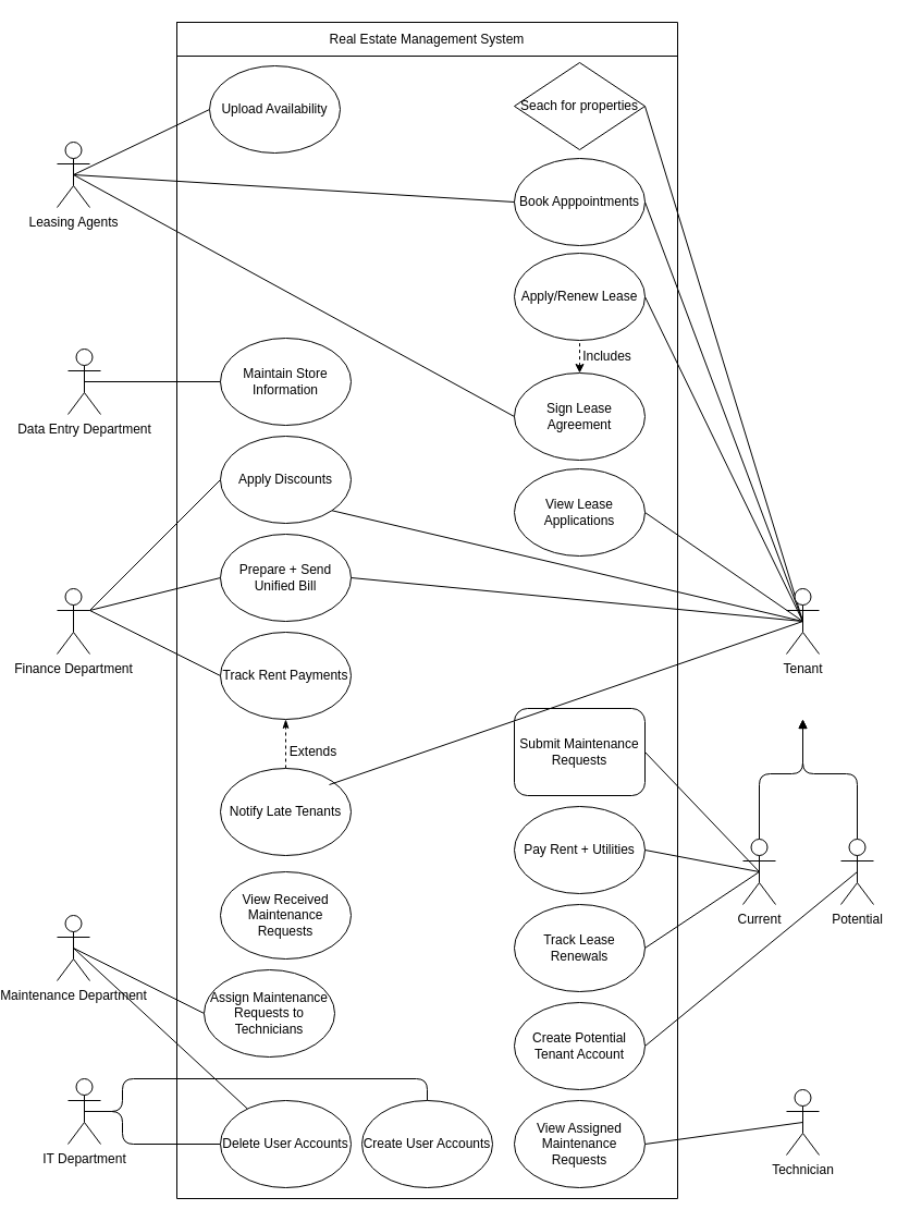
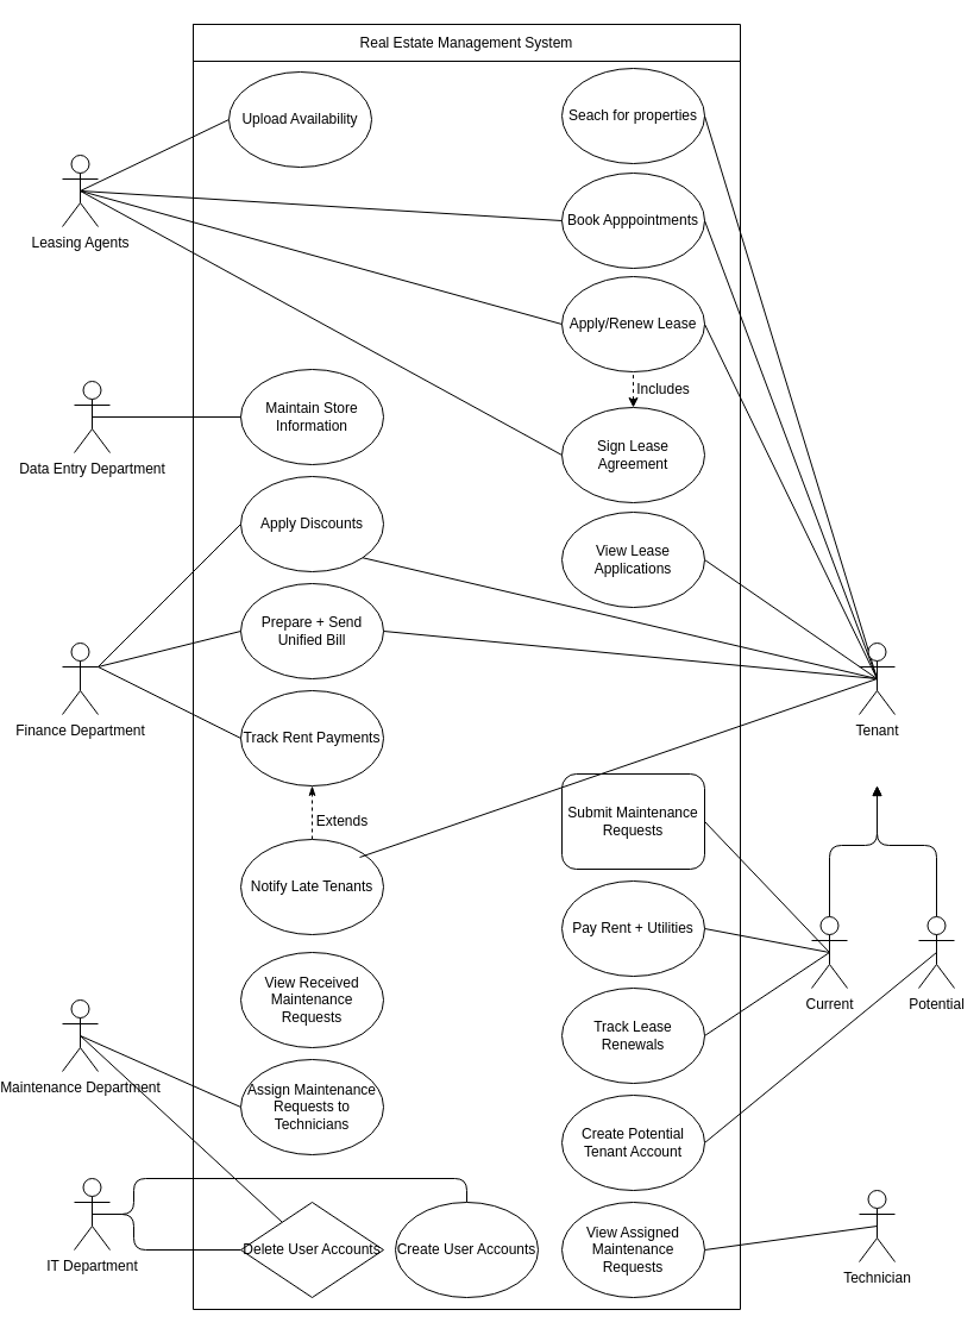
  <mxCell id="0" />
  <mxCell id="1" parent="0" />
  <mxCell id="2" value="" style="shape=table;startSize=0;container=1;collapsible=0;childLayout=tableLayout;" parent="1" vertex="1"><mxGeometry x="130" y="20" width="460" height="1080" as="geometry" /></mxCell>
  <mxCell id="3" value="" style="shape=tableRow;horizontal=0;startSize=0;swimlaneHead=0;swimlaneBody=0;top=0;left=0;bottom=0;right=0;collapsible=0;dropTarget=0;fillColor=none;points=[[0,0.5],[1,0.5]];portConstraint=eastwest;" parent="2" vertex="1"><mxGeometry width="460" height="31" as="geometry" /></mxCell>
  <mxCell id="4" value="Real Estate Management System" style="shape=partialRectangle;html=1;whiteSpace=wrap;connectable=0;overflow=hidden;fillColor=none;top=0;left=0;bottom=0;right=0;pointerEvents=1;" parent="3" vertex="1"><mxGeometry width="460" height="31" as="geometry"><mxRectangle width="460" height="31" as="alternateBounds" /></mxGeometry></mxCell>
  <mxCell id="5" value="" style="shape=tableRow;horizontal=0;startSize=0;swimlaneHead=0;swimlaneBody=0;top=0;left=0;bottom=0;right=0;collapsible=0;dropTarget=0;fillColor=none;points=[[0,0.5],[1,0.5]];portConstraint=eastwest;" parent="2" vertex="1"><mxGeometry y="31" width="460" height="1049" as="geometry" /></mxCell>
  <mxCell id="6" value="" style="shape=partialRectangle;html=1;whiteSpace=wrap;connectable=0;overflow=hidden;fillColor=none;top=0;left=0;bottom=0;right=0;pointerEvents=1;" parent="5" vertex="1"><mxGeometry width="460" height="1049" as="geometry"><mxRectangle width="460" height="1049" as="alternateBounds" /></mxGeometry></mxCell>
  <mxCell id="7" value="Prepare + Send Unified Bill" style="ellipse;whiteSpace=wrap;html=1;" parent="1" vertex="1"><mxGeometry x="170" y="490" width="120" height="80" as="geometry" /></mxCell>
  <mxCell id="8" value="Pay Rent + Utilities" style="ellipse;whiteSpace=wrap;html=1;" parent="1" vertex="1"><mxGeometry x="440" y="740" width="120" height="80" as="geometry" /></mxCell>
  <mxCell id="9" value="Apply Discounts" style="ellipse;whiteSpace=wrap;html=1;" parent="1" vertex="1"><mxGeometry x="170" y="400" width="120" height="80" as="geometry" /></mxCell>
  <mxCell id="10" style="edgeStyle=none;html=1;exitX=0.5;exitY=0;exitDx=0;exitDy=0;entryX=0.5;entryY=1;entryDx=0;entryDy=0;endArrow=classicThin;endFill=1;dashed=1;" parent="1" source="11" target="13" edge="1"><mxGeometry relative="1" as="geometry" /></mxCell>
  <mxCell id="11" value="Notify Late Tenants" style="ellipse;whiteSpace=wrap;html=1;" parent="1" vertex="1"><mxGeometry x="170" y="705" width="120" height="80" as="geometry" /></mxCell>
  <mxCell id="12" value="Submit Maintenance Requests" style="whiteSpace=wrap;html=1;rounded=1;" parent="1" vertex="1"><mxGeometry x="440" y="650" width="120" height="80" as="geometry" /></mxCell>
  <mxCell id="13" value="Track Rent Payments" style="ellipse;whiteSpace=wrap;html=1;" parent="1" vertex="1"><mxGeometry x="170" y="580" width="120" height="80" as="geometry" /></mxCell>
  <mxCell id="14" value="Track Lease Renewals" style="ellipse;whiteSpace=wrap;html=1;" parent="1" vertex="1"><mxGeometry x="440" y="830" width="120" height="80" as="geometry" /></mxCell>
  <mxCell id="15" style="edgeStyle=none;html=1;exitX=0.5;exitY=0;exitDx=0;exitDy=0;entryX=0.5;entryY=1;entryDx=0;entryDy=0;endArrow=none;endFill=0;dashed=1;startArrow=classic;startFill=1;" parent="1" source="16" target="17" edge="1"><mxGeometry relative="1" as="geometry" /></mxCell>
  <mxCell id="16" value="Sign Lease Agreement" style="ellipse;whiteSpace=wrap;html=1;" parent="1" vertex="1"><mxGeometry x="440" y="342" width="120" height="80" as="geometry" /></mxCell>
  <mxCell id="17" value="Apply/Renew Lease" style="ellipse;whiteSpace=wrap;html=1;" parent="1" vertex="1"><mxGeometry x="440" y="232" width="120" height="80" as="geometry" /></mxCell>
  <mxCell id="18" value="Book Apppointments" style="ellipse;whiteSpace=wrap;html=1;" parent="1" vertex="1"><mxGeometry x="440" y="145" width="120" height="80" as="geometry" /></mxCell>
- <mxCell id="19" value="Seach for properties" style="rhombus;whiteSpace=wrap;html=1;" parent="1" vertex="1"><mxGeometry x="440" y="57" width="120" height="80" as="geometry" /></mxCell>
+ <mxCell id="19" value="Seach for properties" style="ellipse;whiteSpace=wrap;html=1;" parent="1" vertex="1"><mxGeometry x="440" y="57" width="120" height="80" as="geometry" /></mxCell>
  <mxCell id="20" value="Maintain Store Information" style="ellipse;whiteSpace=wrap;html=1;" parent="1" vertex="1"><mxGeometry x="170" y="310" width="120" height="80" as="geometry" /></mxCell>
  <mxCell id="21" style="edgeStyle=none;html=1;exitX=0.5;exitY=0.5;exitDx=0;exitDy=0;exitPerimeter=0;endArrow=none;endFill=0;" parent="1" source="23" target="63" edge="1"><mxGeometry relative="1" as="geometry" /></mxCell>
  <mxCell id="22" style="edgeStyle=none;html=1;exitX=0.5;exitY=0.5;exitDx=0;exitDy=0;exitPerimeter=0;entryX=0;entryY=0.5;entryDx=0;entryDy=0;endArrow=none;endFill=0;" parent="1" source="23" target="44" edge="1"><mxGeometry relative="1" as="geometry" /></mxCell>
  <mxCell id="23" value="Maintenance Department" style="shape=umlActor;verticalLabelPosition=bottom;verticalAlign=top;html=1;outlineConnect=0;" parent="1" vertex="1"><mxGeometry x="20" y="840" width="30" height="60" as="geometry" /></mxCell>
  <mxCell id="24" style="edgeStyle=none;html=1;exitX=1;exitY=0.333;exitDx=0;exitDy=0;exitPerimeter=0;entryX=0;entryY=0.5;entryDx=0;entryDy=0;endArrow=none;endFill=0;" parent="1" source="27" target="9" edge="1"><mxGeometry relative="1" as="geometry" /></mxCell>
  <mxCell id="25" style="edgeStyle=none;html=1;exitX=1;exitY=0.333;exitDx=0;exitDy=0;exitPerimeter=0;entryX=0;entryY=0.5;entryDx=0;entryDy=0;endArrow=none;endFill=0;" parent="1" source="27" target="13" edge="1"><mxGeometry relative="1" as="geometry" /></mxCell>
  <mxCell id="26" style="edgeStyle=none;html=1;exitX=1;exitY=0.333;exitDx=0;exitDy=0;exitPerimeter=0;entryX=0;entryY=0.5;entryDx=0;entryDy=0;endArrow=none;endFill=0;" parent="1" source="27" target="7" edge="1"><mxGeometry relative="1" as="geometry" /></mxCell>
  <mxCell id="27" value="Finance Department" style="shape=umlActor;verticalLabelPosition=bottom;verticalAlign=top;html=1;outlineConnect=0;" parent="1" vertex="1"><mxGeometry x="20" y="540" width="30" height="60" as="geometry" /></mxCell>
  <mxCell id="28" style="edgeStyle=none;html=1;exitX=0.5;exitY=0.5;exitDx=0;exitDy=0;exitPerimeter=0;entryX=0;entryY=0.5;entryDx=0;entryDy=0;endArrow=none;endFill=0;" parent="1" source="29" target="20" edge="1"><mxGeometry relative="1" as="geometry" /></mxCell>
  <mxCell id="29" value="Data Entry Department" style="shape=umlActor;verticalLabelPosition=bottom;verticalAlign=top;html=1;outlineConnect=0;" parent="1" vertex="1"><mxGeometry x="30" y="320" width="30" height="60" as="geometry" /></mxCell>
  <mxCell id="30" style="edgeStyle=none;html=1;exitX=0.5;exitY=0.5;exitDx=0;exitDy=0;exitPerimeter=0;entryX=1;entryY=0.5;entryDx=0;entryDy=0;endArrow=none;endFill=0;" parent="1" source="37" target="19" edge="1"><mxGeometry relative="1" as="geometry" /></mxCell>
  <mxCell id="31" style="edgeStyle=none;html=1;exitX=0.5;exitY=0.5;exitDx=0;exitDy=0;exitPerimeter=0;entryX=1;entryY=0.5;entryDx=0;entryDy=0;endArrow=none;endFill=0;" parent="1" source="37" target="18" edge="1"><mxGeometry relative="1" as="geometry" /></mxCell>
  <mxCell id="32" style="edgeStyle=none;html=1;exitX=0.5;exitY=0.5;exitDx=0;exitDy=0;exitPerimeter=0;entryX=1;entryY=0.5;entryDx=0;entryDy=0;endArrow=none;endFill=0;" parent="1" source="37" target="17" edge="1"><mxGeometry relative="1" as="geometry" /></mxCell>
  <mxCell id="33" style="edgeStyle=none;html=1;exitX=0.5;exitY=0.5;exitDx=0;exitDy=0;exitPerimeter=0;endArrow=none;endFill=0;" parent="1" source="37" edge="1"><mxGeometry relative="1" as="geometry"><mxPoint x="270" y="720" as="targetPoint" /></mxGeometry></mxCell>
  <mxCell id="34" style="edgeStyle=none;html=1;exitX=0.5;exitY=0.5;exitDx=0;exitDy=0;exitPerimeter=0;entryX=1;entryY=0.5;entryDx=0;entryDy=0;endArrow=none;endFill=0;" parent="1" source="37" target="7" edge="1"><mxGeometry relative="1" as="geometry" /></mxCell>
  <mxCell id="35" style="edgeStyle=none;html=1;exitX=0.5;exitY=0.5;exitDx=0;exitDy=0;exitPerimeter=0;entryX=1;entryY=0.5;entryDx=0;entryDy=0;endArrow=none;endFill=0;" parent="1" source="37" target="58" edge="1"><mxGeometry relative="1" as="geometry" /></mxCell>
  <mxCell id="36" style="edgeStyle=none;html=1;exitX=0.5;exitY=0.5;exitDx=0;exitDy=0;exitPerimeter=0;entryX=1;entryY=1;entryDx=0;entryDy=0;endArrow=none;endFill=0;" parent="1" source="37" target="9" edge="1"><mxGeometry relative="1" as="geometry" /></mxCell>
  <mxCell id="37" value="Tenant" style="shape=umlActor;verticalLabelPosition=bottom;verticalAlign=top;html=1;outlineConnect=0;" parent="1" vertex="1"><mxGeometry x="690" y="540" width="30" height="60" as="geometry" /></mxCell>
  <mxCell id="38" style="edgeStyle=none;html=1;exitX=0.5;exitY=0.5;exitDx=0;exitDy=0;exitPerimeter=0;entryX=0;entryY=0.5;entryDx=0;entryDy=0;endArrow=none;endFill=0;" parent="1" source="42" target="45" edge="1"><mxGeometry relative="1" as="geometry" /></mxCell>
  <mxCell id="39" style="edgeStyle=none;html=1;exitX=0.5;exitY=0.5;exitDx=0;exitDy=0;exitPerimeter=0;entryX=0;entryY=0.5;entryDx=0;entryDy=0;endArrow=none;endFill=0;" parent="1" source="42" target="18" edge="1"><mxGeometry relative="1" as="geometry" /></mxCell>
+ <mxCell id="40" style="edgeStyle=none;html=1;exitX=0.5;exitY=0.5;exitDx=0;exitDy=0;exitPerimeter=0;entryX=0;entryY=0.5;entryDx=0;entryDy=0;endArrow=none;endFill=0;" parent="1" source="42" target="17" edge="1"><mxGeometry relative="1" as="geometry" /></mxCell>
  <mxCell id="41" style="edgeStyle=none;html=1;exitX=0.5;exitY=0.5;exitDx=0;exitDy=0;exitPerimeter=0;entryX=0;entryY=0.5;entryDx=0;entryDy=0;endArrow=none;endFill=0;" parent="1" source="42" target="16" edge="1"><mxGeometry relative="1" as="geometry" /></mxCell>
  <mxCell id="42" value="Leasing Agents" style="shape=umlActor;verticalLabelPosition=bottom;verticalAlign=top;html=1;outlineConnect=0;" parent="1" vertex="1"><mxGeometry x="20" y="130" width="30" height="60" as="geometry" /></mxCell>
  <mxCell id="43" value="View Received Maintenance Requests" style="ellipse;whiteSpace=wrap;html=1;" parent="1" vertex="1"><mxGeometry x="170" y="800" width="120" height="80" as="geometry" /></mxCell>
- <mxCell id="44" value="Assign Maintenance Requests to Technicians" style="ellipse;whiteSpace=wrap;html=1;" parent="1" vertex="1"><mxGeometry x="155" y="890" width="120" height="80" as="geometry" /></mxCell>
+ <mxCell id="44" value="Assign Maintenance Requests to Technicians" style="ellipse;whiteSpace=wrap;html=1;" parent="1" vertex="1"><mxGeometry x="170" y="890" width="120" height="80" as="geometry" /></mxCell>
  <mxCell id="45" value="Upload Availability" style="ellipse;whiteSpace=wrap;html=1;" parent="1" vertex="1"><mxGeometry x="160" y="60" width="120" height="80" as="geometry" /></mxCell>
  <mxCell id="46" value="Extends" style="text;html=1;align=center;verticalAlign=middle;resizable=0;points=[];autosize=1;strokeColor=none;fillColor=none;" parent="1" vertex="1"><mxGeometry x="220" y="675" width="70" height="30" as="geometry" /></mxCell>
  <mxCell id="47" style="edgeStyle=orthogonalEdgeStyle;html=1;exitX=0.5;exitY=0;exitDx=0;exitDy=0;exitPerimeter=0;endArrow=block;endFill=1;" parent="1" source="51" edge="1"><mxGeometry relative="1" as="geometry"><mxPoint x="705" y="660" as="targetPoint" /><Array as="points"><mxPoint x="665" y="710" /><mxPoint x="705" y="710" /></Array></mxGeometry></mxCell>
  <mxCell id="48" style="html=1;exitX=0.5;exitY=0.5;exitDx=0;exitDy=0;exitPerimeter=0;entryX=1;entryY=0.5;entryDx=0;entryDy=0;endArrow=none;endFill=0;" parent="1" source="51" target="12" edge="1"><mxGeometry relative="1" as="geometry" /></mxCell>
  <mxCell id="49" style="edgeStyle=none;html=1;exitX=0.5;exitY=0.5;exitDx=0;exitDy=0;exitPerimeter=0;entryX=1;entryY=0.5;entryDx=0;entryDy=0;endArrow=none;endFill=0;" parent="1" source="51" target="8" edge="1"><mxGeometry relative="1" as="geometry" /></mxCell>
  <mxCell id="50" style="edgeStyle=none;html=1;exitX=0.5;exitY=0.5;exitDx=0;exitDy=0;exitPerimeter=0;entryX=1;entryY=0.5;entryDx=0;entryDy=0;endArrow=none;endFill=0;" parent="1" source="51" target="14" edge="1"><mxGeometry relative="1" as="geometry" /></mxCell>
  <mxCell id="51" value="Current&lt;br&gt;" style="shape=umlActor;verticalLabelPosition=bottom;verticalAlign=top;html=1;outlineConnect=0;" parent="1" vertex="1"><mxGeometry x="650" y="770" width="30" height="60" as="geometry" /></mxCell>
  <mxCell id="52" style="edgeStyle=orthogonalEdgeStyle;html=1;exitX=0.5;exitY=0;exitDx=0;exitDy=0;exitPerimeter=0;endArrow=block;endFill=1;" parent="1" source="54" edge="1"><mxGeometry relative="1" as="geometry"><mxPoint x="705" y="660" as="targetPoint" /><Array as="points"><mxPoint x="755" y="710" /><mxPoint x="705" y="710" /></Array></mxGeometry></mxCell>
  <mxCell id="53" style="elbow=vertical;html=1;exitX=0.5;exitY=0.5;exitDx=0;exitDy=0;exitPerimeter=0;entryX=1;entryY=0.5;entryDx=0;entryDy=0;endArrow=none;endFill=0;" edge="1" parent="1" source="54" target="65"><mxGeometry relative="1" as="geometry" /></mxCell>
  <mxCell id="54" value="Potential" style="shape=umlActor;verticalLabelPosition=bottom;verticalAlign=top;html=1;outlineConnect=0;" parent="1" vertex="1"><mxGeometry x="740" y="770" width="30" height="60" as="geometry" /></mxCell>
  <mxCell id="55" style="edgeStyle=none;html=1;entryX=1;entryY=0.5;entryDx=0;entryDy=0;endArrow=none;endFill=0;exitX=0.5;exitY=0.5;exitDx=0;exitDy=0;exitPerimeter=0;" parent="1" source="56" target="57" edge="1"><mxGeometry relative="1" as="geometry"><mxPoint x="705" y="1000" as="sourcePoint" /></mxGeometry></mxCell>
  <mxCell id="56" value="Technician" style="shape=umlActor;verticalLabelPosition=bottom;verticalAlign=top;html=1;outlineConnect=0;direction=east;" parent="1" vertex="1"><mxGeometry x="690" y="1000" width="30" height="60" as="geometry" /></mxCell>
  <mxCell id="57" value="View Assigned Maintenance Requests" style="ellipse;whiteSpace=wrap;html=1;" parent="1" vertex="1"><mxGeometry x="440" y="1010" width="120" height="80" as="geometry" /></mxCell>
  <mxCell id="58" value="View Lease Applications" style="ellipse;whiteSpace=wrap;html=1;" parent="1" vertex="1"><mxGeometry x="440" y="430" width="120" height="80" as="geometry" /></mxCell>
  <mxCell id="59" value="Includes" style="text;html=1;align=center;verticalAlign=middle;resizable=0;points=[];autosize=1;strokeColor=none;fillColor=none;" parent="1" vertex="1"><mxGeometry x="490" y="312" width="70" height="30" as="geometry" /></mxCell>
  <mxCell id="60" style="edgeStyle=orthogonalEdgeStyle;html=1;exitX=0.5;exitY=0.5;exitDx=0;exitDy=0;exitPerimeter=0;entryX=0;entryY=0.5;entryDx=0;entryDy=0;endArrow=none;endFill=0;" edge="1" parent="1" source="62" target="63"><mxGeometry relative="1" as="geometry"><mxPoint x="80" y="1030" as="targetPoint" /><Array as="points"><mxPoint x="80" y="1020" /><mxPoint x="80" y="1050" /></Array></mxGeometry></mxCell>
  <mxCell id="61" style="edgeStyle=orthogonalEdgeStyle;html=1;exitX=0.5;exitY=0.5;exitDx=0;exitDy=0;exitPerimeter=0;entryX=0.5;entryY=0;entryDx=0;entryDy=0;endArrow=none;endFill=0;" edge="1" parent="1" source="62" target="64"><mxGeometry relative="1" as="geometry"><Array as="points"><mxPoint x="80" y="1020" /><mxPoint x="80" y="990" /><mxPoint x="360" y="990" /></Array></mxGeometry></mxCell>
  <mxCell id="62" value="IT Department" style="shape=umlActor;verticalLabelPosition=bottom;verticalAlign=top;html=1;outlineConnect=0;" vertex="1" parent="1"><mxGeometry x="30" y="990" width="30" height="60" as="geometry" /></mxCell>
- <mxCell id="63" value="Delete User Accounts" style="ellipse;whiteSpace=wrap;html=1;" vertex="1" parent="1"><mxGeometry x="170" y="1010" width="120" height="80" as="geometry" /></mxCell>
+ <mxCell id="63" value="Delete User Accounts" style="rhombus;whiteSpace=wrap;html=1;" vertex="1" parent="1"><mxGeometry x="170" y="1010" width="120" height="80" as="geometry" /></mxCell>
  <mxCell id="64" value="Create User Accounts" style="ellipse;whiteSpace=wrap;html=1;" vertex="1" parent="1"><mxGeometry x="300" y="1010" width="120" height="80" as="geometry" /></mxCell>
  <mxCell id="65" value="Create Potential Tenant Account" style="ellipse;whiteSpace=wrap;html=1;" vertex="1" parent="1"><mxGeometry x="440" y="920" width="120" height="80" as="geometry" /></mxCell>
